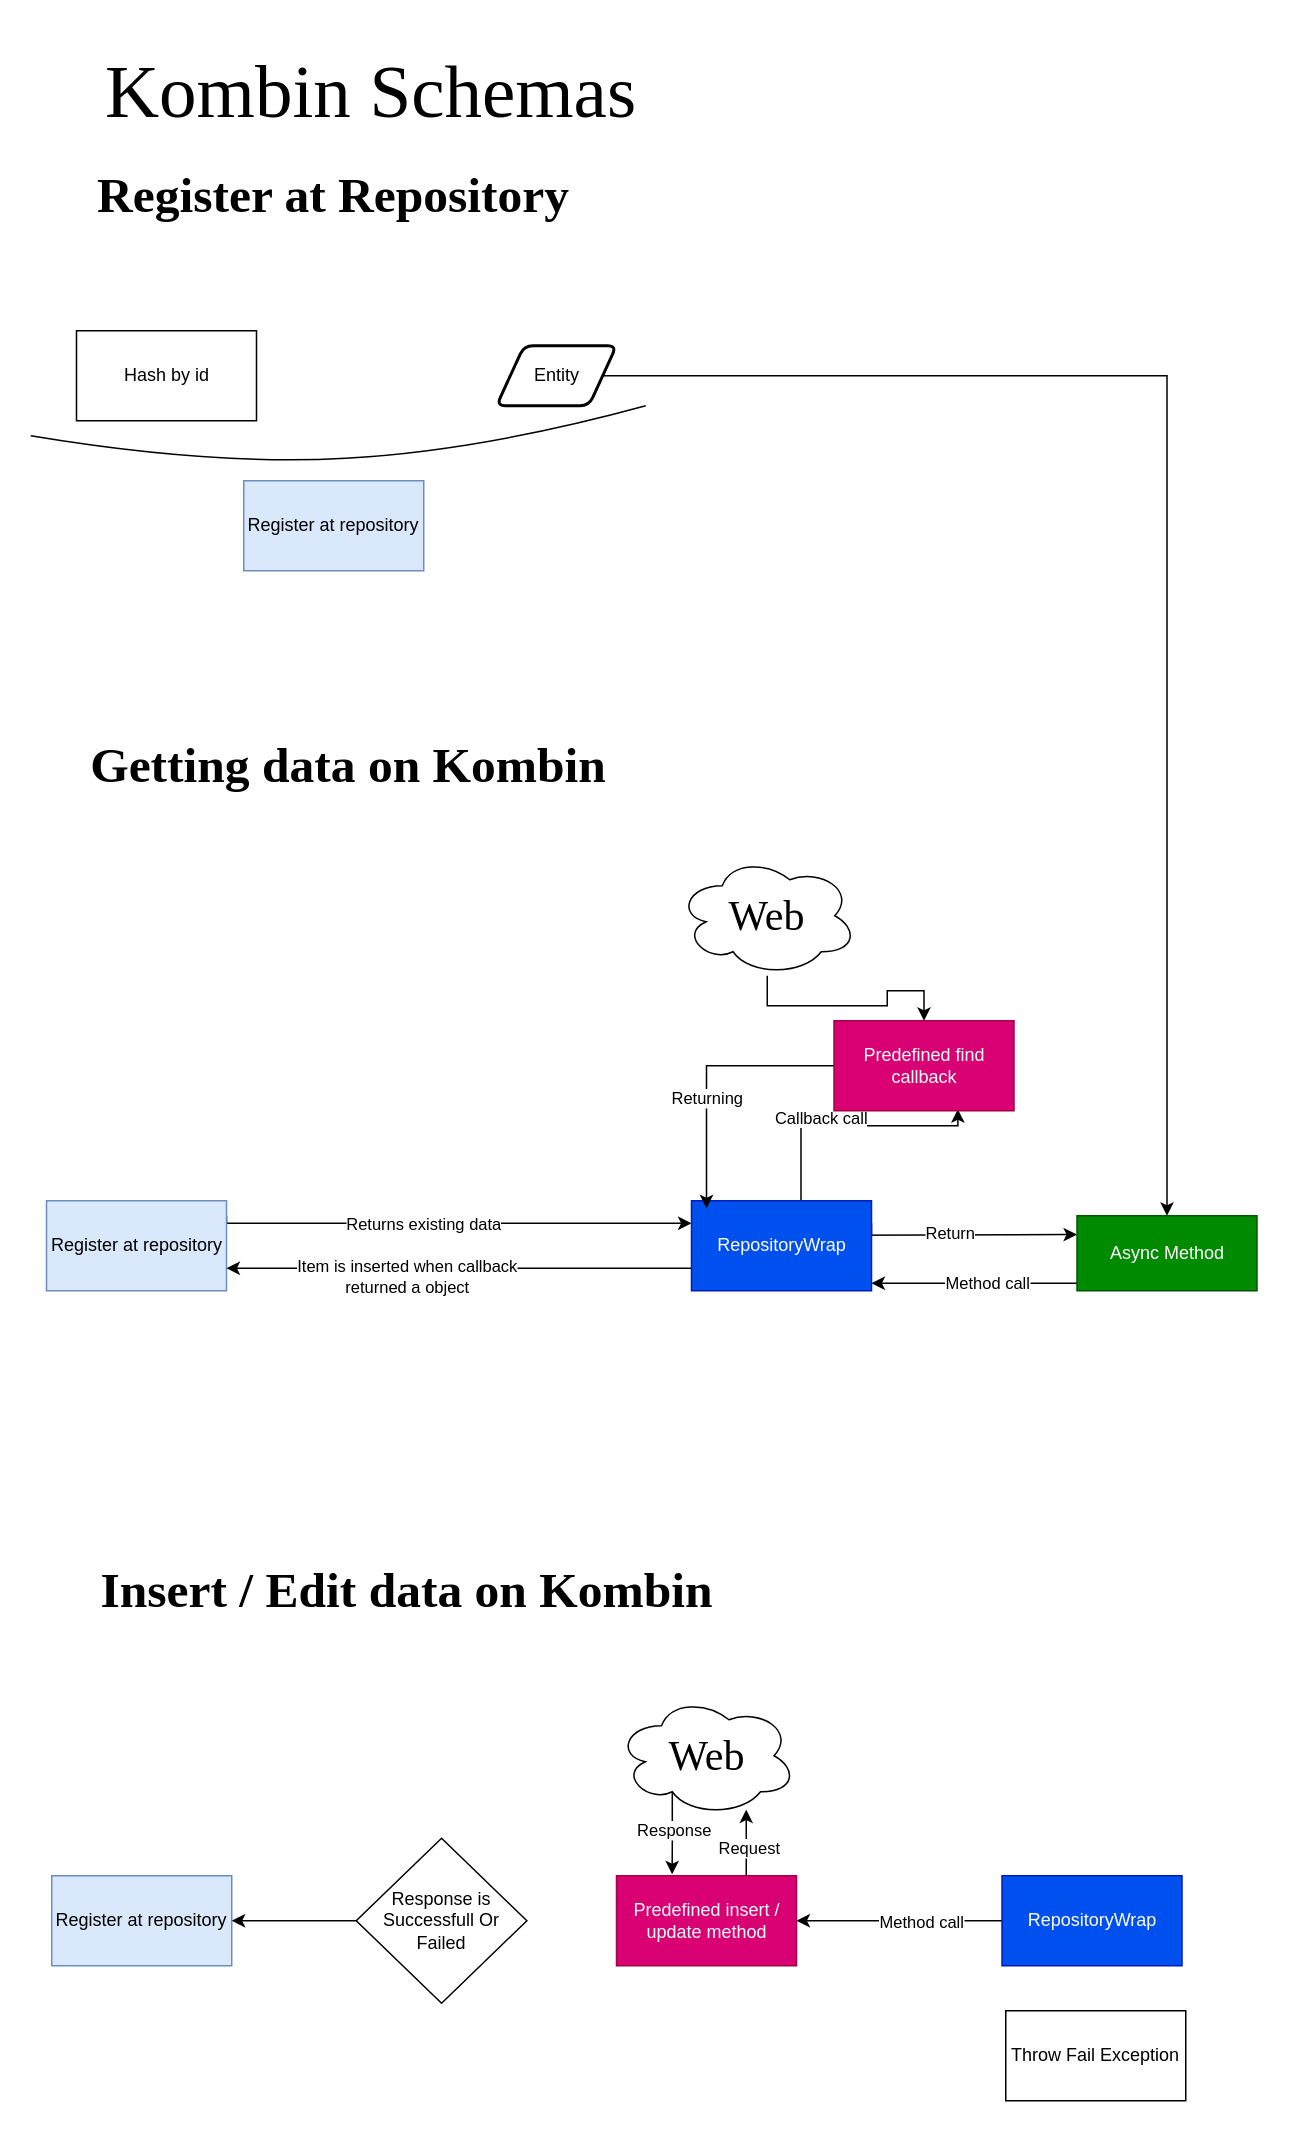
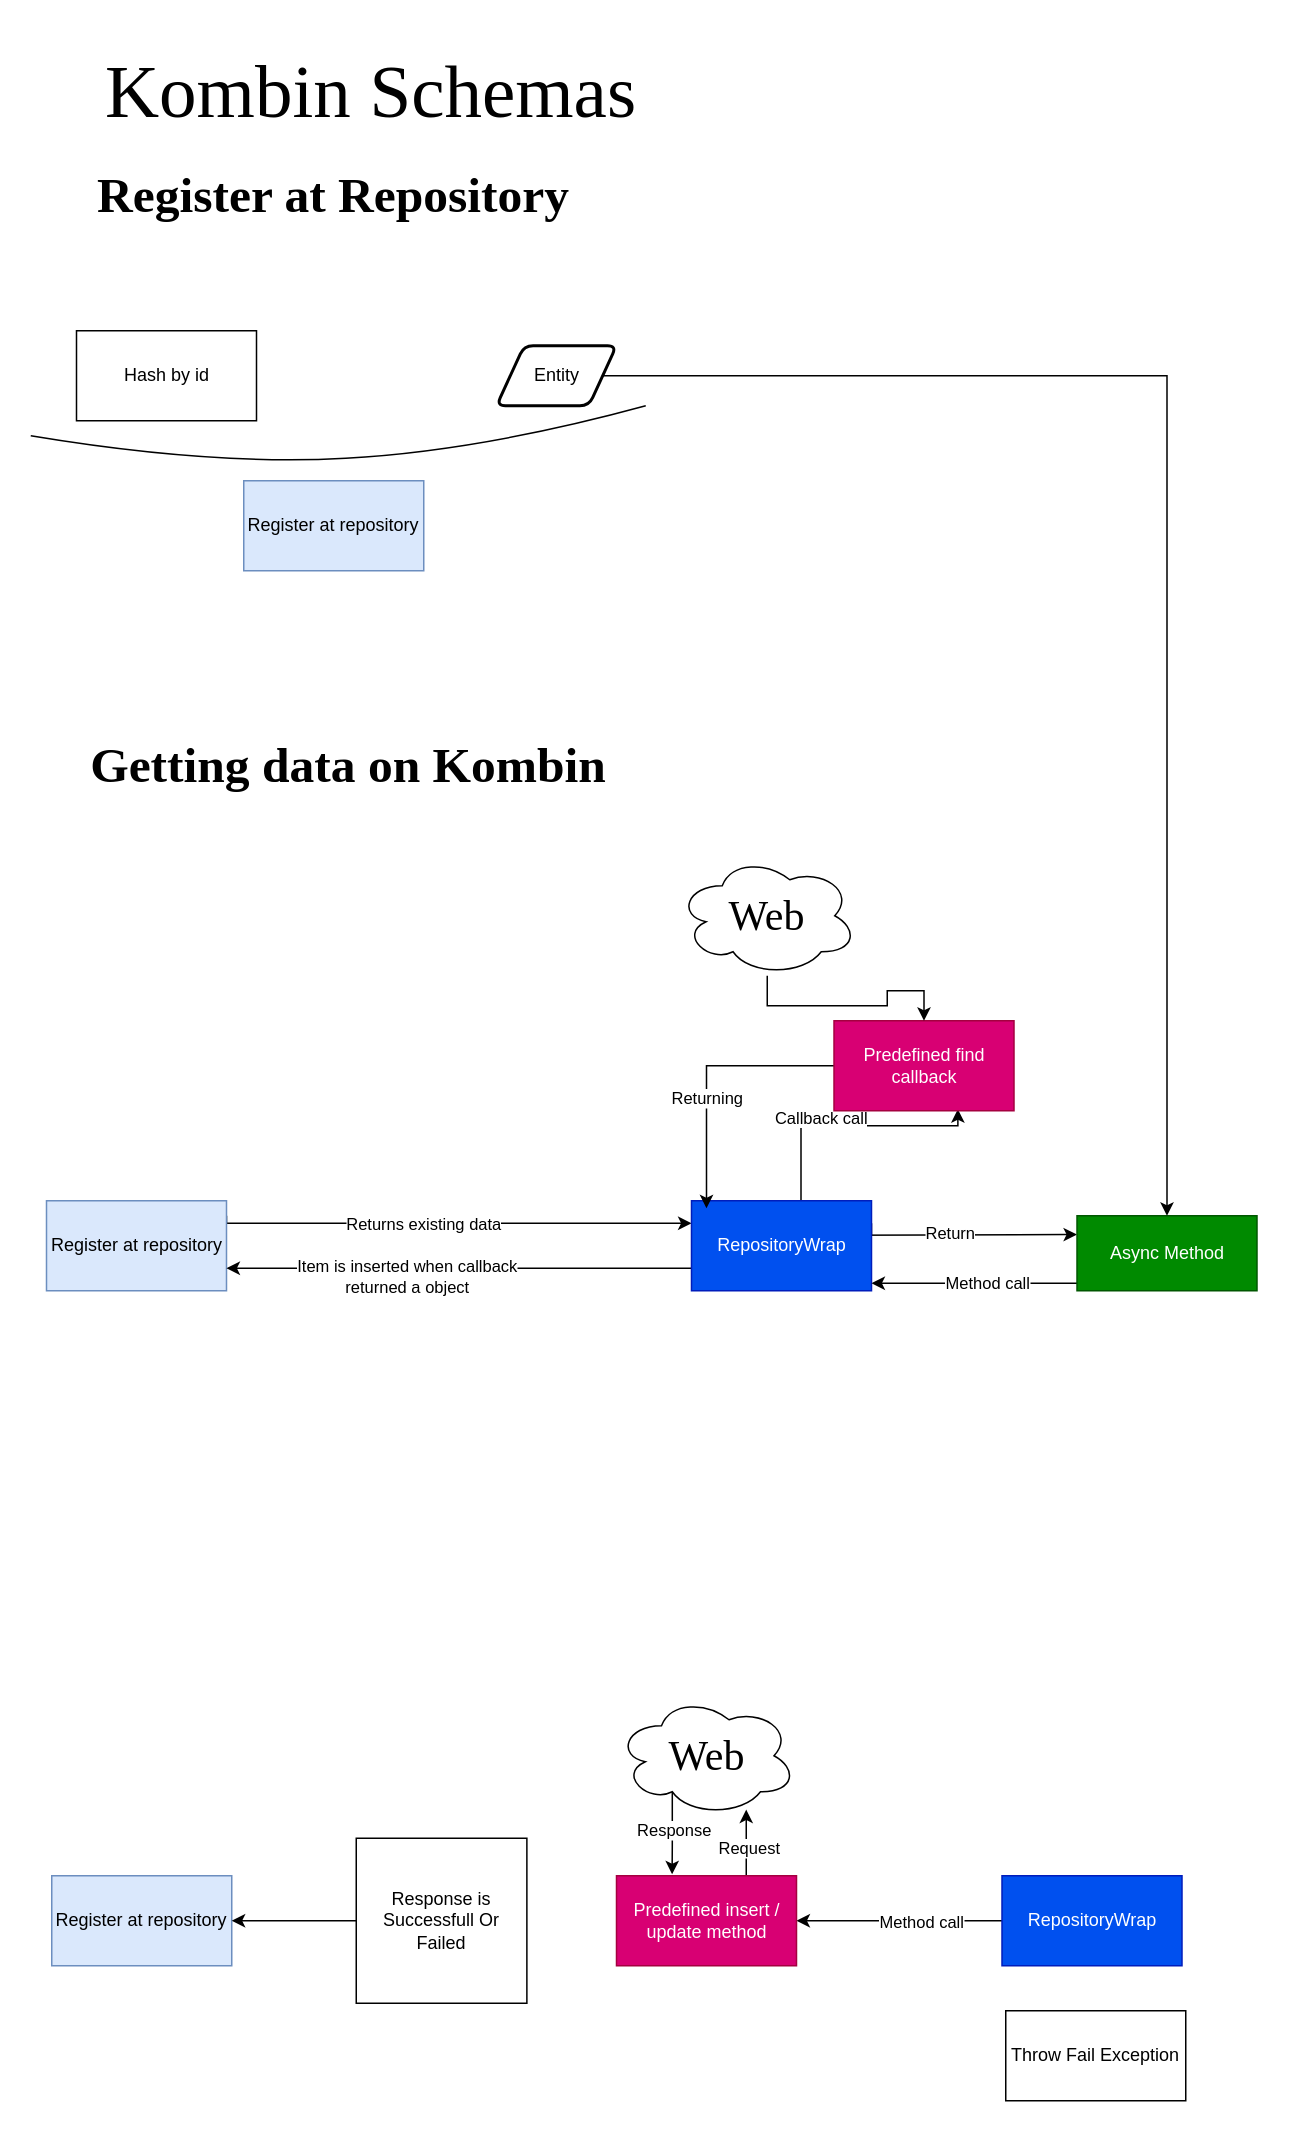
  <mxCell id="0" />
  <mxCell id="1" parent="0" />
  <mxCell id="2" style="edgeStyle=orthogonalEdgeStyle;rounded=0;orthogonalLoop=1;jettySize=auto;html=1;entryX=0;entryY=0.25;entryDx=0;entryDy=0;" parent="1" target="11" edge="1"><mxGeometry relative="1" as="geometry"><mxPoint x="150.5" y="810" as="sourcePoint" /><mxPoint x="300.5" y="810" as="targetPoint" /><Array as="points"><mxPoint x="150.5" y="815" /></Array></mxGeometry></mxCell>
  <mxCell id="3" value="Returns existing data" style="edgeLabel;html=1;align=center;verticalAlign=middle;resizable=0;points=[];" parent="2" vertex="1" connectable="0"><mxGeometry x="-0.333" y="-2" relative="1" as="geometry"><mxPoint x="30.5" y="-2" as="offset" /></mxGeometry></mxCell>
  <mxCell id="4" value="Register at repository" style="rounded=0;whiteSpace=wrap;html=1;fillColor=#dae8fc;strokeColor=#6c8ebf;" parent="1" vertex="1"><mxGeometry x="30.5" y="800" width="120" height="60" as="geometry" /></mxCell>
  <mxCell id="5" style="edgeStyle=orthogonalEdgeStyle;rounded=0;orthogonalLoop=1;jettySize=auto;html=1;entryX=0.688;entryY=0.983;entryDx=0;entryDy=0;entryPerimeter=0;" parent="1" source="11" target="14" edge="1"><mxGeometry relative="1" as="geometry"><mxPoint x="530.5" y="745" as="targetPoint" /><Array as="points"><mxPoint x="533.5" y="750" /></Array></mxGeometry></mxCell>
  <mxCell id="6" value="Callback call" style="edgeLabel;html=1;align=center;verticalAlign=middle;resizable=0;points=[];" parent="5" vertex="1" connectable="0"><mxGeometry x="-0.24" y="-2" relative="1" as="geometry"><mxPoint y="-7.2" as="offset" /></mxGeometry></mxCell>
  <mxCell id="7" style="edgeStyle=orthogonalEdgeStyle;rounded=0;orthogonalLoop=1;jettySize=auto;html=1;exitX=1;exitY=0.25;exitDx=0;exitDy=0;entryX=0;entryY=0.25;entryDx=0;entryDy=0;" parent="1" source="11" target="17" edge="1"><mxGeometry relative="1" as="geometry"><Array as="points"><mxPoint x="560.5" y="823" /><mxPoint x="639.5" y="823" /></Array></mxGeometry></mxCell>
  <mxCell id="8" value="Return" style="edgeLabel;html=1;align=center;verticalAlign=middle;resizable=0;points=[];" parent="7" vertex="1" connectable="0"><mxGeometry x="0.079" y="1" relative="1" as="geometry"><mxPoint as="offset" /></mxGeometry></mxCell>
  <mxCell id="9" style="edgeStyle=orthogonalEdgeStyle;rounded=0;orthogonalLoop=1;jettySize=auto;html=1;exitX=0;exitY=0.75;exitDx=0;exitDy=0;fontFamily=Poppins;" parent="1" source="11" target="4" edge="1"><mxGeometry relative="1" as="geometry"><mxPoint x="460.5" y="845" as="sourcePoint" /><mxPoint x="150.5" y="845" as="targetPoint" /><Array as="points"><mxPoint x="180.5" y="845" /><mxPoint x="180.5" y="845" /></Array></mxGeometry></mxCell>
  <mxCell id="10" value="Item is inserted when callback&lt;br&gt;returned a object" style="edgeLabel;html=1;align=center;verticalAlign=middle;resizable=0;points=[];fontFamily=Helvetica;" parent="9" vertex="1" connectable="0"><mxGeometry x="0.2" y="-3" relative="1" as="geometry"><mxPoint x="-3.81" y="8" as="offset" /></mxGeometry></mxCell>
  <mxCell id="11" value="RepositoryWrap" style="rounded=0;whiteSpace=wrap;html=1;fillColor=#0050ef;strokeColor=#001DBC;fontColor=#ffffff;" parent="1" vertex="1"><mxGeometry x="460.5" y="800" width="120" height="60" as="geometry" /></mxCell>
  <mxCell id="12" style="edgeStyle=orthogonalEdgeStyle;rounded=0;orthogonalLoop=1;jettySize=auto;html=1;" parent="1" source="14" edge="1"><mxGeometry relative="1" as="geometry"><mxPoint x="470.5" y="745" as="sourcePoint" /><mxPoint x="470.5" y="805" as="targetPoint" /><Array as="points"><mxPoint x="470.5" y="760" /><mxPoint x="470.5" y="760" /></Array></mxGeometry></mxCell>
  <mxCell id="13" value="Returning" style="edgeLabel;html=1;align=center;verticalAlign=middle;resizable=0;points=[];" parent="12" vertex="1" connectable="0"><mxGeometry x="0.333" y="-1" relative="1" as="geometry"><mxPoint x="1" y="-13.33" as="offset" /></mxGeometry></mxCell>
  <mxCell id="14" value="Predefined find callback" style="rounded=0;whiteSpace=wrap;html=1;fillColor=#d80073;strokeColor=#A50040;fontColor=#ffffff;" parent="1" vertex="1"><mxGeometry x="555.5" y="680" width="120" height="60" as="geometry" /></mxCell>
  <mxCell id="15" style="edgeStyle=orthogonalEdgeStyle;rounded=0;orthogonalLoop=1;jettySize=auto;html=1;" parent="1" source="17" target="11" edge="1"><mxGeometry relative="1" as="geometry"><Array as="points"><mxPoint x="610.5" y="855" /><mxPoint x="610.5" y="855" /></Array></mxGeometry></mxCell>
  <mxCell id="16" value="Method call" style="edgeLabel;html=1;align=center;verticalAlign=middle;resizable=0;points=[];" parent="15" vertex="1" connectable="0"><mxGeometry x="-0.274" y="-2" relative="1" as="geometry"><mxPoint x="-9.76" y="1.97" as="offset" /></mxGeometry></mxCell>
  <mxCell id="17" value="Async Method" style="rounded=0;whiteSpace=wrap;html=1;fillColor=#008a00;strokeColor=#005700;fontColor=#ffffff;" parent="1" vertex="1"><mxGeometry x="717.5" y="810" width="120" height="50" as="geometry" /></mxCell>
  <mxCell id="18" value="&lt;font style=&quot;font-size: 33px&quot;&gt;&lt;b&gt;Getting data on Kombin&lt;/b&gt;&lt;/font&gt;" style="text;html=1;strokeColor=none;fillColor=none;align=center;verticalAlign=middle;whiteSpace=wrap;rounded=0;fontFamily=Poppins;" parent="1" vertex="1"><mxGeometry x="27" y="490" width="410" height="40" as="geometry" /></mxCell>
  <mxCell id="19" value="&lt;font style=&quot;font-size: 50px&quot;&gt;Kombin Schemas&lt;/font&gt;" style="text;html=1;strokeColor=none;fillColor=none;align=center;verticalAlign=middle;whiteSpace=wrap;rounded=0;fontFamily=Poppins;" parent="1" vertex="1"><mxGeometry x="27" y="20" width="440" height="80" as="geometry" /></mxCell>
  <mxCell id="20" value="Register at repository" style="rounded=0;whiteSpace=wrap;html=1;fillColor=#dae8fc;strokeColor=#6c8ebf;" parent="1" vertex="1"><mxGeometry x="34" y="1250" width="120" height="60" as="geometry" /></mxCell>
- <mxCell id="21" value="&lt;font style=&quot;font-size: 33px&quot;&gt;&lt;b&gt;Insert / Edit data on Kombin&lt;/b&gt;&lt;/font&gt;" style="text;html=1;strokeColor=none;fillColor=none;align=center;verticalAlign=middle;whiteSpace=wrap;rounded=0;fontFamily=Poppins;" parent="1" vertex="1"><mxGeometry x="34" y="1040" width="473.5" height="40" as="geometry" /></mxCell>
  <mxCell id="22" style="edgeStyle=orthogonalEdgeStyle;rounded=0;orthogonalLoop=1;jettySize=auto;html=1;entryX=1;entryY=0.5;entryDx=0;entryDy=0;" parent="1" source="24" target="27" edge="1"><mxGeometry relative="1" as="geometry" /></mxCell>
  <mxCell id="23" value="Method call" style="edgeLabel;html=1;align=center;verticalAlign=middle;resizable=0;points=[];" parent="22" vertex="1" connectable="0"><mxGeometry x="-0.215" relative="1" as="geometry"><mxPoint as="offset" /></mxGeometry></mxCell>
  <mxCell id="24" value="RepositoryWrap" style="rounded=0;whiteSpace=wrap;html=1;fillColor=#0050ef;strokeColor=#001DBC;fontColor=#ffffff;" parent="1" vertex="1"><mxGeometry x="667.5" y="1250" width="120" height="60" as="geometry" /></mxCell>
  <mxCell id="25" style="edgeStyle=orthogonalEdgeStyle;rounded=0;orthogonalLoop=1;jettySize=auto;html=1;" parent="1" source="27" target="32" edge="1"><mxGeometry relative="1" as="geometry"><mxPoint x="447" y="1220" as="targetPoint" /><Array as="points"><mxPoint x="497" y="1240" /><mxPoint x="497" y="1240" /></Array></mxGeometry></mxCell>
  <mxCell id="26" value="Request" style="edgeLabel;html=1;align=center;verticalAlign=middle;resizable=0;points=[];" parent="25" vertex="1" connectable="0"><mxGeometry x="-0.151" y="-1" relative="1" as="geometry"><mxPoint as="offset" /></mxGeometry></mxCell>
  <mxCell id="27" value="Predefined insert / update method" style="rounded=0;whiteSpace=wrap;html=1;fillColor=#d80073;strokeColor=#A50040;fontColor=#ffffff;" parent="1" vertex="1"><mxGeometry x="410.5" y="1250" width="120" height="60" as="geometry" /></mxCell>
  <mxCell id="28" style="edgeStyle=orthogonalEdgeStyle;rounded=0;orthogonalLoop=1;jettySize=auto;html=1;fontFamily=Helvetica;" parent="1" source="29" target="14" edge="1"><mxGeometry relative="1" as="geometry" /></mxCell>
  <mxCell id="29" value="Web" style="ellipse;shape=cloud;whiteSpace=wrap;html=1;fontFamily=Poppins;fontSize=28;" parent="1" vertex="1"><mxGeometry x="451" y="570" width="120" height="80" as="geometry" /></mxCell>
  <mxCell id="30" style="edgeStyle=orthogonalEdgeStyle;rounded=0;orthogonalLoop=1;jettySize=auto;html=1;exitX=0.31;exitY=0.8;exitDx=0;exitDy=0;exitPerimeter=0;entryX=0.309;entryY=-0.016;entryDx=0;entryDy=0;entryPerimeter=0;" parent="1" source="32" target="27" edge="1"><mxGeometry relative="1" as="geometry" /></mxCell>
  <mxCell id="31" value="Response" style="edgeLabel;html=1;align=center;verticalAlign=middle;resizable=0;points=[];" parent="30" vertex="1" connectable="0"><mxGeometry x="-0.268" y="1" relative="1" as="geometry"><mxPoint y="5" as="offset" /></mxGeometry></mxCell>
  <mxCell id="32" value="Web" style="ellipse;shape=cloud;whiteSpace=wrap;html=1;fontFamily=Poppins;fontSize=28;" parent="1" vertex="1"><mxGeometry x="410.5" y="1130" width="120" height="80" as="geometry" /></mxCell>
  <mxCell id="33" style="edgeStyle=orthogonalEdgeStyle;rounded=0;orthogonalLoop=1;jettySize=auto;html=1;entryX=1;entryY=0.5;entryDx=0;entryDy=0;" parent="1" source="34" target="20" edge="1"><mxGeometry relative="1" as="geometry" /></mxCell>
- <mxCell id="34" value="Response is&lt;br&gt;Successfull Or Failed" style="rhombus;whiteSpace=wrap;html=1;" parent="1" vertex="1"><mxGeometry x="237" y="1225" width="113.75" height="110" as="geometry" /></mxCell>
+ <mxCell id="34" value="Response is&lt;br&gt;Successfull Or Failed" style="whiteSpace=wrap;html=1;rounded=0;" parent="1" vertex="1"><mxGeometry x="237" y="1225" width="113.75" height="110" as="geometry" /></mxCell>
  <mxCell id="35" value="Throw Fail Exception" style="rounded=0;whiteSpace=wrap;html=1;" parent="1" vertex="1"><mxGeometry x="670" y="1340" width="120" height="60" as="geometry" /></mxCell>
  <mxCell id="36" value="&lt;font style=&quot;font-size: 33px&quot;&gt;&lt;b&gt;Register at Repository&lt;/b&gt;&lt;/font&gt;" style="text;html=1;strokeColor=none;fillColor=none;align=center;verticalAlign=middle;whiteSpace=wrap;rounded=0;fontFamily=Poppins;" parent="1" vertex="1"><mxGeometry x="34" y="110" width="376" height="40" as="geometry" /></mxCell>
  <mxCell id="37" value="Hash by id" style="rounded=0;whiteSpace=wrap;html=1;" parent="1" vertex="1"><mxGeometry x="50.5" y="220" width="120" height="60" as="geometry" /></mxCell>
  <mxCell id="38" style="edgeStyle=orthogonalEdgeStyle;rounded=0;orthogonalLoop=1;jettySize=auto;html=1;" parent="1" source="39" target="17" edge="1"><mxGeometry relative="1" as="geometry" /></mxCell>
  <mxCell id="39" value="Entity" style="shape=parallelogram;html=1;strokeWidth=2;perimeter=parallelogramPerimeter;whiteSpace=wrap;rounded=1;arcSize=12;size=0.23;" parent="1" vertex="1"><mxGeometry x="330.5" y="230" width="80" height="40" as="geometry" /></mxCell>
  <mxCell id="40" value="Register at repository" style="rounded=0;whiteSpace=wrap;html=1;fillColor=#dae8fc;strokeColor=#6c8ebf;" parent="1" vertex="1"><mxGeometry x="162" y="320" width="120" height="60" as="geometry" /></mxCell>
  <mxCell id="41" value="" style="curved=1;endArrow=none;html=1;endFill=0;" parent="1" edge="1"><mxGeometry width="50" height="50" relative="1" as="geometry"><mxPoint x="20" y="290" as="sourcePoint" /><mxPoint x="430" y="270" as="targetPoint" /><Array as="points"><mxPoint x="140" y="310" /><mxPoint x="320" y="300" /></Array></mxGeometry></mxCell>
